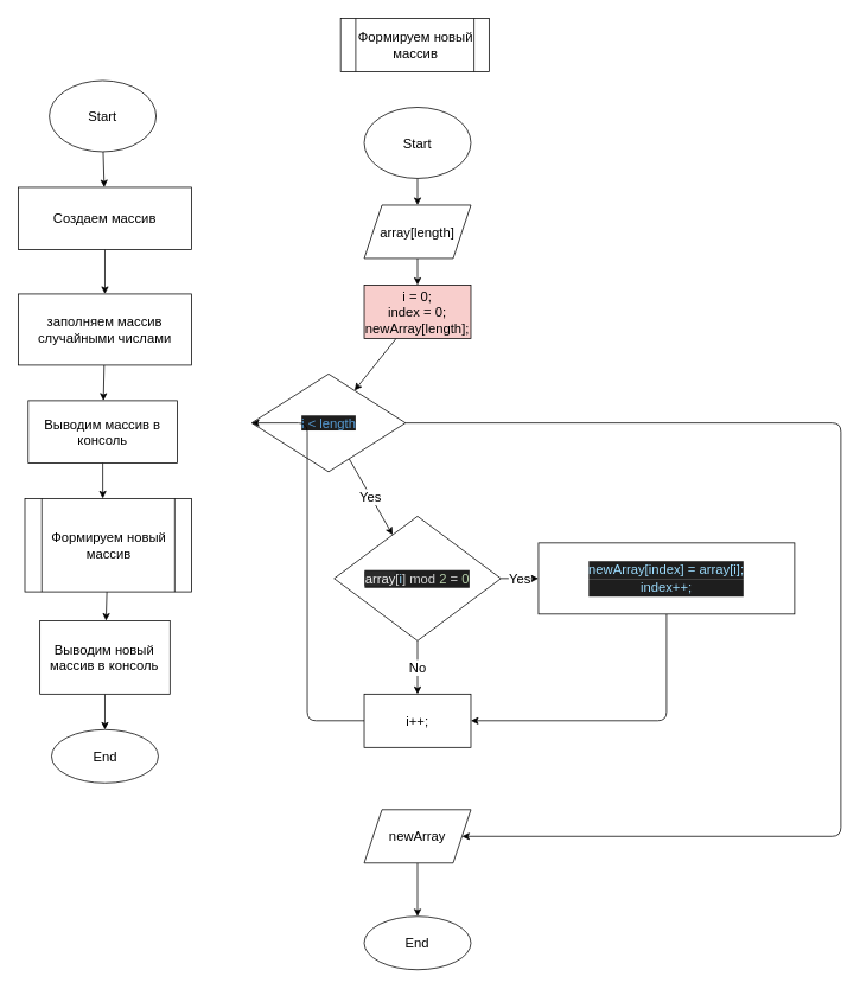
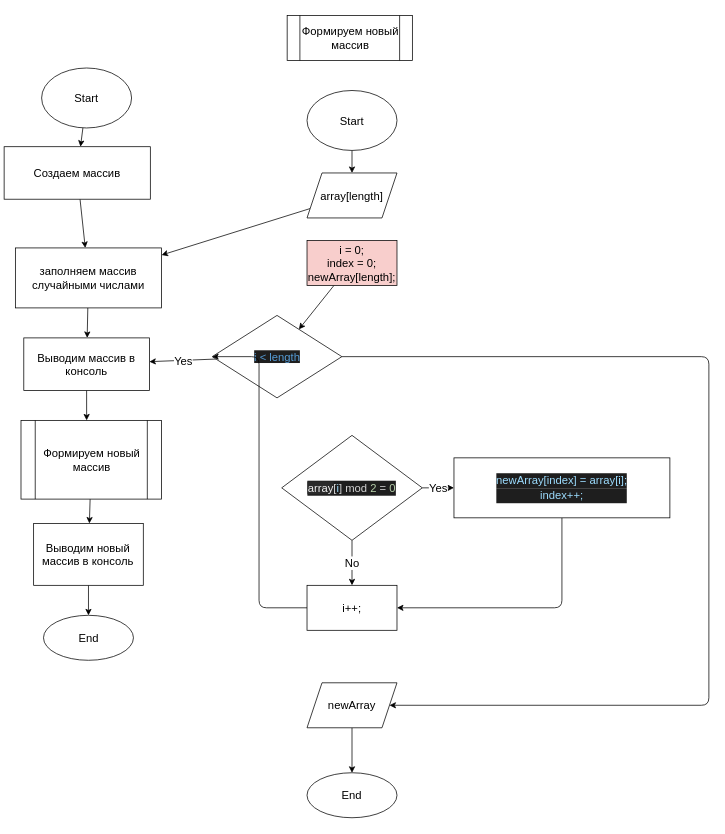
  <mxCell id="0" />
  <mxCell id="1" parent="0" />
  <mxCell id="2" value="Yes" style="edgeStyle=none;html=1;fontFamily=Helvetica;fontSize=15;" edge="1" parent="1" source="4" target="8"><mxGeometry relative="1" as="geometry" /></mxCell>
  <mxCell id="3" value="No" style="edgeStyle=none;html=1;fontFamily=Helvetica;fontSize=15;" edge="1" parent="1" source="4" target="20"><mxGeometry relative="1" as="geometry" /></mxCell>
  <mxCell id="4" value="&lt;div style=&quot;color: rgb(212, 212, 212); background-color: rgb(30, 30, 30); font-size: 15px; line-height: 20px;&quot;&gt;&lt;span style=&quot;color: rgb(240, 240, 240); font-size: 15px; background-color: rgb(42, 42, 42);&quot;&gt;array&lt;/span&gt;[&lt;span style=&quot;color: rgb(156, 220, 254); font-size: 15px;&quot;&gt;i&lt;/span&gt;] mod&amp;nbsp;&lt;span style=&quot;color: rgb(181, 206, 168); font-size: 15px;&quot;&gt;2&lt;/span&gt; =&amp;nbsp;&lt;span style=&quot;color: rgb(181, 206, 168); font-size: 15px;&quot;&gt;0&lt;/span&gt;&lt;/div&gt;" style="rhombus;whiteSpace=wrap;html=1;fontFamily=Helvetica;fontSize=15;" vertex="1" parent="1"><mxGeometry x="375.25" y="580" width="187.5" height="140" as="geometry" /></mxCell>
- <mxCell id="5" style="edgeStyle=none;html=1;entryX=0.5;entryY=0;entryDx=0;entryDy=0;fontFamily=Helvetica;fontSize=15;" edge="1" parent="1" source="6" target="12"><mxGeometry relative="1" as="geometry" /></mxCell>
+ <mxCell id="5" style="edgeStyle=none;html=1;fontFamily=Helvetica;fontSize=15;" edge="1" parent="1" source="6" target="26"><mxGeometry relative="1" as="geometry" /></mxCell>
  <mxCell id="6" value="array[length]" style="shape=parallelogram;perimeter=parallelogramPerimeter;whiteSpace=wrap;html=1;fixedSize=1;fontFamily=Helvetica;fontSize=15;" vertex="1" parent="1"><mxGeometry x="409" y="230" width="120" height="60" as="geometry" /></mxCell>
  <mxCell id="7" style="edgeStyle=none;html=1;entryX=1;entryY=0.5;entryDx=0;entryDy=0;fontFamily=Helvetica;fontSize=15;" edge="1" parent="1" source="8" target="20"><mxGeometry relative="1" as="geometry"><Array as="points"><mxPoint x="749" y="810" /></Array></mxGeometry></mxCell>
  <mxCell id="8" value="&lt;div style=&quot;background-color: rgb(30, 30, 30); font-size: 15px; line-height: 20px;&quot;&gt;&lt;font color=&quot;#9cdcfe&quot; style=&quot;font-size: 15px;&quot;&gt;newArray[index] = array[i];&lt;/font&gt;&lt;/div&gt;&lt;div style=&quot;background-color: rgb(30, 30, 30); font-size: 15px; line-height: 20px;&quot;&gt;&lt;font color=&quot;#9cdcfe&quot; style=&quot;font-size: 15px;&quot;&gt;index++;&lt;/font&gt;&lt;/div&gt;" style="rounded=0;whiteSpace=wrap;html=1;fontFamily=Helvetica;fontSize=15;" vertex="1" parent="1"><mxGeometry x="605" y="610" width="288" height="80" as="geometry" /></mxCell>
  <mxCell id="9" style="edgeStyle=none;html=1;entryX=0.5;entryY=0;entryDx=0;entryDy=0;fontFamily=Helvetica;fontSize=15;" edge="1" parent="1" source="10" target="6"><mxGeometry relative="1" as="geometry" /></mxCell>
  <mxCell id="10" value="Start" style="ellipse;whiteSpace=wrap;html=1;fontFamily=Helvetica;fontSize=15;" vertex="1" parent="1"><mxGeometry x="409" y="120" width="120" height="80" as="geometry" /></mxCell>
  <mxCell id="11" style="edgeStyle=none;html=1;fontFamily=Helvetica;fontSize=15;" edge="1" parent="1" source="12" target="15"><mxGeometry relative="1" as="geometry" /></mxCell>
  <mxCell id="12" value="i = 0;&lt;br style=&quot;font-size: 15px;&quot;&gt;index = 0;&lt;br style=&quot;font-size: 15px;&quot;&gt;newArray[length];" style="rounded=0;whiteSpace=wrap;html=1;fontFamily=Helvetica;fontSize=15;fillColor=#f8cecc;" vertex="1" parent="1"><mxGeometry x="409" y="320" width="120" height="60" as="geometry" /></mxCell>
- <mxCell id="13" value="Yes" style="edgeStyle=none;html=1;fontFamily=Helvetica;fontSize=15;" edge="1" parent="1" source="15" target="4"><mxGeometry relative="1" as="geometry" /></mxCell>
+ <mxCell id="13" value="Yes" style="edgeStyle=none;html=1;fontFamily=Helvetica;fontSize=15;" edge="1" parent="1" source="15" target="32"><mxGeometry relative="1" as="geometry" /></mxCell>
  <mxCell id="14" style="edgeStyle=none;html=1;" edge="1" parent="1" source="15" target="17"><mxGeometry relative="1" as="geometry"><Array as="points"><mxPoint x="945" y="475" /><mxPoint x="945" y="940" /></Array></mxGeometry></mxCell>
  <mxCell id="15" value="&lt;font color=&quot;#569cd6&quot; style=&quot;font-size: 15px;&quot;&gt;&lt;span style=&quot;font-size: 15px; background-color: rgb(30, 30, 30);&quot;&gt;i &amp;lt; length&lt;/span&gt;&lt;/font&gt;" style="rhombus;whiteSpace=wrap;html=1;fontFamily=Helvetica;fontSize=15;" vertex="1" parent="1"><mxGeometry x="282.5" y="420" width="173" height="110" as="geometry" /></mxCell>
  <mxCell id="16" value="" style="edgeStyle=none;html=1;fontFamily=Helvetica;fontSize=15;" edge="1" parent="1" source="17" target="18"><mxGeometry relative="1" as="geometry" /></mxCell>
  <mxCell id="17" value="newArray" style="shape=parallelogram;perimeter=parallelogramPerimeter;whiteSpace=wrap;html=1;fixedSize=1;fontFamily=Helvetica;fontSize=15;" vertex="1" parent="1"><mxGeometry x="409" y="910" width="120" height="60" as="geometry" /></mxCell>
  <mxCell id="18" value="End" style="ellipse;whiteSpace=wrap;html=1;fontFamily=Helvetica;fontSize=15;" vertex="1" parent="1"><mxGeometry x="409" y="1030" width="120" height="60" as="geometry" /></mxCell>
  <mxCell id="19" style="edgeStyle=none;html=1;entryX=0;entryY=0.5;entryDx=0;entryDy=0;fontFamily=Helvetica;fontSize=15;" edge="1" parent="1" source="20" target="15"><mxGeometry relative="1" as="geometry"><Array as="points"><mxPoint x="345" y="810" /><mxPoint x="345" y="475" /></Array></mxGeometry></mxCell>
  <mxCell id="20" value="i++;" style="whiteSpace=wrap;html=1;fontFamily=Helvetica;fontSize=15;" vertex="1" parent="1"><mxGeometry x="409" y="780" width="120" height="60" as="geometry" /></mxCell>
  <mxCell id="21" style="edgeStyle=none;html=1;fontFamily=Helvetica;fontSize=15;" edge="1" parent="1" source="22" target="24"><mxGeometry relative="1" as="geometry"><mxPoint x="115" y="220" as="targetPoint" /></mxGeometry></mxCell>
  <mxCell id="22" value="Start" style="ellipse;whiteSpace=wrap;html=1;fontFamily=Helvetica;fontSize=15;" vertex="1" parent="1"><mxGeometry x="55" y="90" width="120" height="80" as="geometry" /></mxCell>
  <mxCell id="23" value="" style="edgeStyle=none;html=1;fontFamily=Helvetica;fontSize=15;" edge="1" parent="1" source="24" target="26"><mxGeometry relative="1" as="geometry" /></mxCell>
- <mxCell id="24" value="Создаем массив" style="rounded=0;whiteSpace=wrap;html=1;fontFamily=Helvetica;fontSize=15;" vertex="1" parent="1"><mxGeometry x="20" y="210" width="195" height="70" as="geometry" /></mxCell>
+ <mxCell id="24" value="Создаем массив" style="rounded=0;whiteSpace=wrap;html=1;fontFamily=Helvetica;fontSize=15;" vertex="1" parent="1"><mxGeometry x="5" y="195" width="195" height="70" as="geometry" /></mxCell>
  <mxCell id="25" value="" style="edgeStyle=none;html=1;fontFamily=Helvetica;fontSize=15;" edge="1" parent="1" source="26" target="32"><mxGeometry relative="1" as="geometry" /></mxCell>
  <mxCell id="26" value="&lt;span&gt;заполняем массив случайными числами&lt;/span&gt;" style="rounded=0;whiteSpace=wrap;html=1;fontSize=15;" vertex="1" parent="1"><mxGeometry x="20" y="330" width="195" height="80" as="geometry" /></mxCell>
  <mxCell id="27" style="edgeStyle=none;html=1;fontFamily=Helvetica;fontSize=15;" edge="1" parent="1" source="29"><mxGeometry relative="1" as="geometry"><mxPoint x="117.5" y="580" as="targetPoint" /></mxGeometry></mxCell>
  <mxCell id="28" value="" style="edgeStyle=none;html=1;fontFamily=Helvetica;fontSize=15;" edge="1" parent="1" source="29" target="34"><mxGeometry relative="1" as="geometry" /></mxCell>
  <mxCell id="29" value="Формируем новый массив" style="shape=process;whiteSpace=wrap;html=1;backgroundOutline=1;fontFamily=Helvetica;fontSize=15;" vertex="1" parent="1"><mxGeometry x="27.5" y="560" width="187.5" height="105" as="geometry" /></mxCell>
  <mxCell id="30" value="Формируем новый массив" style="shape=process;whiteSpace=wrap;html=1;backgroundOutline=1;fontFamily=Helvetica;fontSize=15;" vertex="1" parent="1"><mxGeometry x="382.5" y="20" width="167" height="60" as="geometry" /></mxCell>
  <mxCell id="31" style="edgeStyle=none;html=1;entryX=0.467;entryY=0;entryDx=0;entryDy=0;entryPerimeter=0;fontFamily=Helvetica;fontSize=15;" edge="1" parent="1" source="32" target="29"><mxGeometry relative="1" as="geometry" /></mxCell>
  <mxCell id="32" value="Выводим массив в консоль" style="whiteSpace=wrap;html=1;rounded=0;fontSize=15;" vertex="1" parent="1"><mxGeometry x="31.25" y="450" width="167.5" height="70" as="geometry" /></mxCell>
  <mxCell id="33" style="edgeStyle=none;html=1;fontFamily=Helvetica;fontSize=15;" edge="1" parent="1" source="34" target="35"><mxGeometry relative="1" as="geometry" /></mxCell>
  <mxCell id="34" value="Выводим новый массив в консоль" style="whiteSpace=wrap;html=1;fontSize=15;" vertex="1" parent="1"><mxGeometry x="44.37" y="697.5" width="146.25" height="82.5" as="geometry" /></mxCell>
  <mxCell id="35" value="End" style="ellipse;whiteSpace=wrap;html=1;fontFamily=Helvetica;fontSize=15;" vertex="1" parent="1"><mxGeometry x="57.5" y="820" width="120" height="60" as="geometry" /></mxCell>
